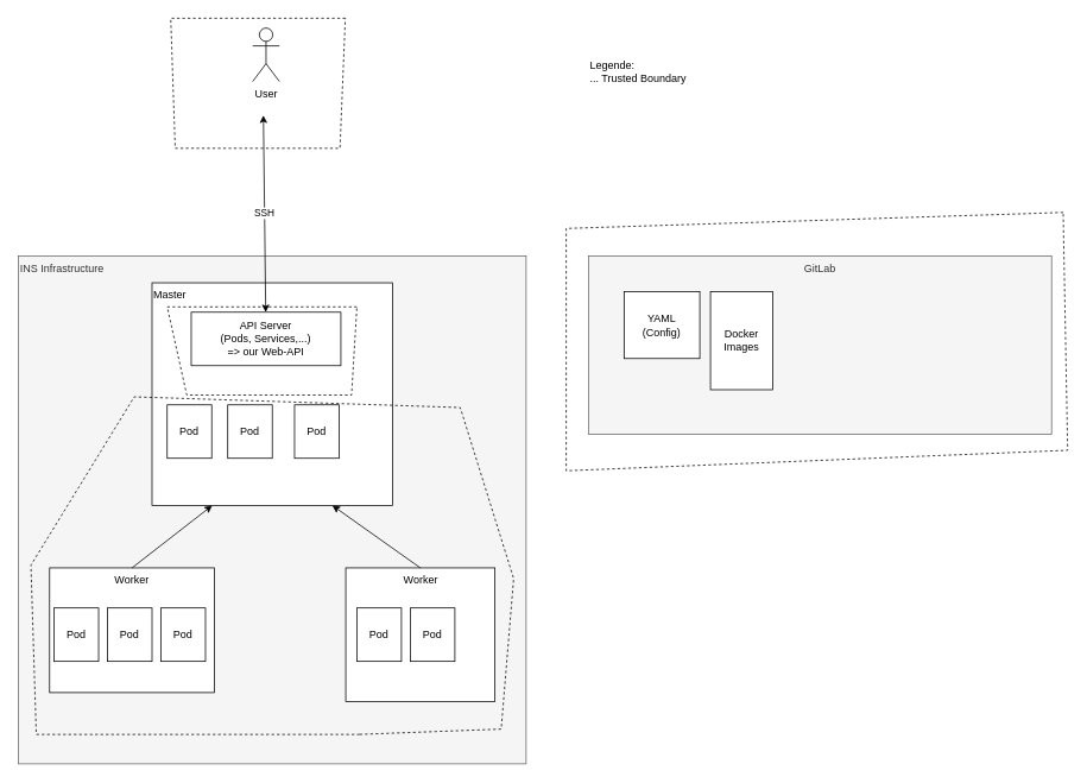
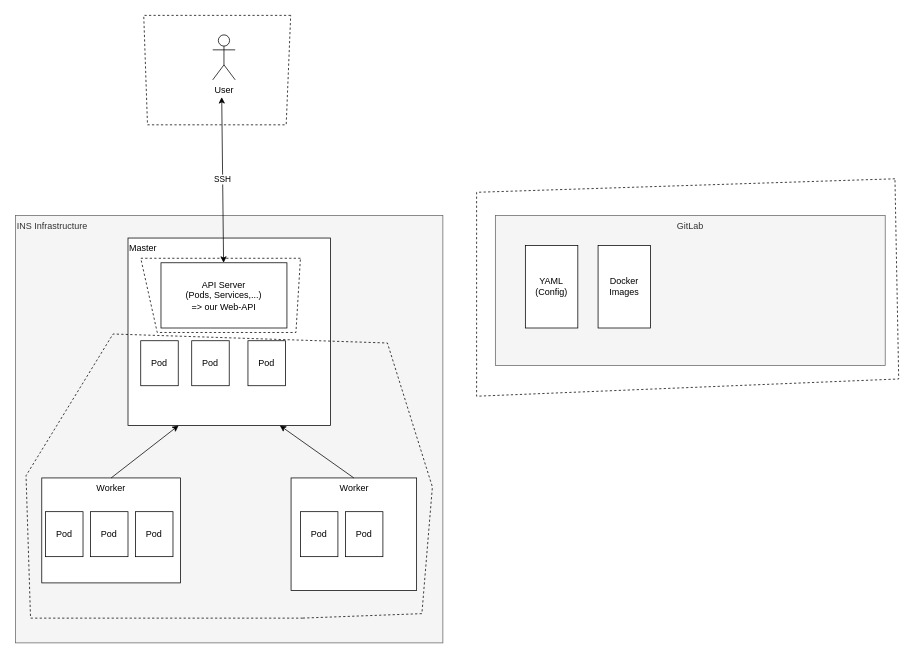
  <mxCell id="0" />
  <mxCell id="1" parent="0" />
  <mxCell id="2" value="INS Infrastructure" style="whiteSpace=wrap;html=1;aspect=fixed;verticalAlign=top;align=left;fillColor=#f5f5f5;fontColor=#333333;strokeColor=#666666;" parent="1" vertex="1"><mxGeometry x="20" y="287" width="570" height="570" as="geometry" /></mxCell>
  <mxCell id="3" value="Master" style="rounded=0;whiteSpace=wrap;html=1;verticalAlign=top;align=left;" parent="1" vertex="1"><mxGeometry x="170" y="317" width="270" height="250" as="geometry" /></mxCell>
  <mxCell id="4" value="Worker" style="rounded=0;whiteSpace=wrap;html=1;verticalAlign=top;" parent="1" vertex="1"><mxGeometry x="55" y="637" width="185" height="140" as="geometry" /></mxCell>
  <mxCell id="5" value="Worker" style="rounded=0;whiteSpace=wrap;html=1;verticalAlign=top;" parent="1" vertex="1"><mxGeometry x="387.5" y="637" width="167.5" height="150" as="geometry" /></mxCell>
- <mxCell id="6" value="API Server&lt;br&gt;(Pods, Services,...)&lt;br&gt;=&amp;gt; our Web-API" style="rounded=0;whiteSpace=wrap;html=1;" parent="1" vertex="1"><mxGeometry x="214" y="350" width="168" height="60" as="geometry" /></mxCell>
+ <mxCell id="6" value="API Server&lt;br&gt;(Pods, Services,...)&lt;br&gt;=&amp;gt; our Web-API" style="rounded=0;whiteSpace=wrap;html=1;" parent="1" vertex="1"><mxGeometry x="214" y="350" width="168" height="87" as="geometry" /></mxCell>
  <mxCell id="7" value="" style="endArrow=classic;html=1;rounded=0;entryX=0.25;entryY=1;entryDx=0;entryDy=0;exitX=0.5;exitY=0;exitDx=0;exitDy=0;" parent="1" source="4" target="3" edge="1"><mxGeometry width="50" height="50" relative="1" as="geometry"><mxPoint x="610" y="467" as="sourcePoint" /><mxPoint x="660" y="417" as="targetPoint" /></mxGeometry></mxCell>
  <mxCell id="8" value="" style="endArrow=classic;html=1;rounded=0;entryX=0.75;entryY=1;entryDx=0;entryDy=0;exitX=0.5;exitY=0;exitDx=0;exitDy=0;" parent="1" source="5" target="3" edge="1"><mxGeometry width="50" height="50" relative="1" as="geometry"><mxPoint x="610" y="467" as="sourcePoint" /><mxPoint x="660" y="417" as="targetPoint" /></mxGeometry></mxCell>
  <mxCell id="9" value="Pod" style="rounded=0;whiteSpace=wrap;html=1;" parent="1" vertex="1"><mxGeometry x="60" y="682" width="50" height="60" as="geometry" /></mxCell>
  <mxCell id="10" value="Pod" style="rounded=0;whiteSpace=wrap;html=1;" parent="1" vertex="1"><mxGeometry x="120" y="682" width="50" height="60" as="geometry" /></mxCell>
  <mxCell id="11" value="Pod" style="rounded=0;whiteSpace=wrap;html=1;" parent="1" vertex="1"><mxGeometry x="180" y="682" width="50" height="60" as="geometry" /></mxCell>
  <mxCell id="12" value="Pod" style="rounded=0;whiteSpace=wrap;html=1;" parent="1" vertex="1"><mxGeometry x="400" y="682" width="50" height="60" as="geometry" /></mxCell>
  <mxCell id="13" value="Pod" style="rounded=0;whiteSpace=wrap;html=1;" parent="1" vertex="1"><mxGeometry x="460" y="682" width="50" height="60" as="geometry" /></mxCell>
  <mxCell id="14" value="GitLab" style="rounded=0;whiteSpace=wrap;html=1;verticalAlign=top;fillColor=#f5f5f5;fontColor=#333333;strokeColor=#666666;" parent="1" vertex="1"><mxGeometry x="660" y="287" width="520" height="200" as="geometry" /></mxCell>
- <mxCell id="15" value="YAML&lt;br&gt;(Config)" style="rounded=0;whiteSpace=wrap;html=1;" parent="1" vertex="1"><mxGeometry x="700" y="327" width="85" height="75" as="geometry" /></mxCell>
+ <mxCell id="15" value="YAML&lt;br&gt;(Config)" style="rounded=0;whiteSpace=wrap;html=1;" parent="1" vertex="1"><mxGeometry x="700" y="327" width="70" height="110" as="geometry" /></mxCell>
  <mxCell id="16" value="Pod" style="rounded=0;whiteSpace=wrap;html=1;" parent="1" vertex="1"><mxGeometry x="187" y="454" width="50" height="60" as="geometry" /></mxCell>
  <mxCell id="17" value="Pod" style="rounded=0;whiteSpace=wrap;html=1;" parent="1" vertex="1"><mxGeometry x="255" y="454" width="50" height="60" as="geometry" /></mxCell>
  <mxCell id="18" value="Pod" style="rounded=0;whiteSpace=wrap;html=1;" parent="1" vertex="1"><mxGeometry x="330" y="454" width="50" height="60" as="geometry" /></mxCell>
  <mxCell id="19" value="Docker Images" style="rounded=0;whiteSpace=wrap;html=1;" parent="1" vertex="1"><mxGeometry x="797" y="327" width="70" height="110" as="geometry" /></mxCell>
  <mxCell id="20" value="" style="endArrow=none;dashed=1;html=1;rounded=0;exitX=0.672;exitY=0.942;exitDx=0;exitDy=0;exitPerimeter=0;" edge="1" parent="1" source="2"><mxGeometry width="50" height="50" relative="1" as="geometry"><mxPoint x="669" y="654" as="sourcePoint" /><mxPoint x="403" y="824" as="targetPoint" /><Array as="points"><mxPoint x="562" y="818" /><mxPoint x="576" y="649" /><mxPoint x="516" y="457" /><mxPoint x="150" y="445" /><mxPoint x="34" y="634" /><mxPoint x="40" y="824" /></Array></mxGeometry></mxCell>
- <mxCell id="21" value="User" style="shape=umlActor;verticalLabelPosition=bottom;verticalAlign=top;html=1;" vertex="1" parent="1"><mxGeometry x="283" y="31" width="30" height="60" as="geometry" /></mxCell>
+ <mxCell id="21" value="User" style="shape=umlActor;verticalLabelPosition=bottom;verticalAlign=top;html=1;" vertex="1" parent="1"><mxGeometry x="283" y="46" width="30" height="60" as="geometry" /></mxCell>
  <mxCell id="22" value="SSH" style="endArrow=classic;startArrow=classic;html=1;rounded=0;" edge="1" parent="1" source="6"><mxGeometry width="50" height="50" relative="1" as="geometry"><mxPoint x="575" y="458" as="sourcePoint" /><mxPoint x="295" y="129" as="targetPoint" /></mxGeometry></mxCell>
  <mxCell id="23" value="" style="endArrow=none;dashed=1;html=1;rounded=0;" edge="1" parent="1"><mxGeometry width="50" height="50" relative="1" as="geometry"><mxPoint x="387" y="20" as="sourcePoint" /><mxPoint x="387" y="20" as="targetPoint" /><Array as="points"><mxPoint x="191" y="20" /><mxPoint x="196" y="166" /><mxPoint x="381" y="166" /></Array></mxGeometry></mxCell>
  <mxCell id="24" value="" style="endArrow=none;dashed=1;html=1;rounded=0;" edge="1" parent="1"><mxGeometry width="50" height="50" relative="1" as="geometry"><mxPoint x="1193" y="238" as="sourcePoint" /><mxPoint x="1193" y="238" as="targetPoint" /><Array as="points"><mxPoint x="635" y="256" /><mxPoint x="635" y="528" /><mxPoint x="1198" y="505" /></Array></mxGeometry></mxCell>
  <mxCell id="25" value="" style="endArrow=none;dashed=1;html=1;rounded=0;" edge="1" parent="1"><mxGeometry width="50" height="50" relative="1" as="geometry"><mxPoint x="400" y="344" as="sourcePoint" /><mxPoint x="400" y="344" as="targetPoint" /><Array as="points"><mxPoint x="187" y="344" /><mxPoint x="209" y="443" /><mxPoint x="394" y="443" /></Array></mxGeometry></mxCell>
- <mxCell id="26" value="Legende:&lt;br&gt;... Trusted Boundary" style="text;html=1;strokeColor=none;fillColor=none;align=left;verticalAlign=middle;whiteSpace=wrap;rounded=0;" vertex="1" parent="1"><mxGeometry x="660" y="56" width="268" height="47" as="geometry" /></mxCell>
